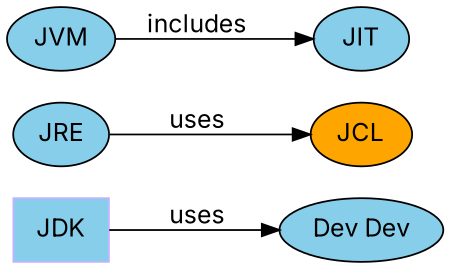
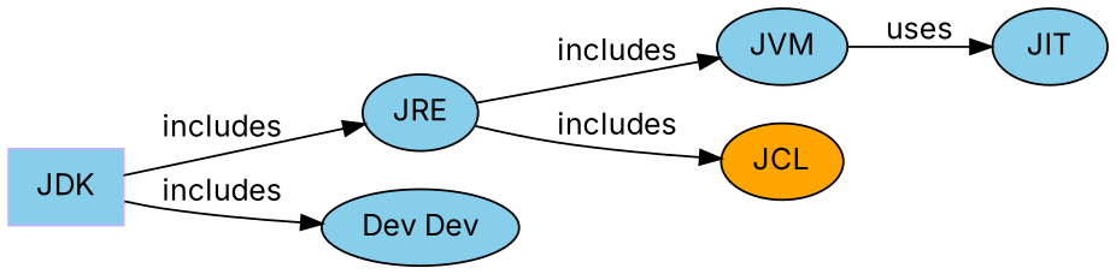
  digraph {
    fontname=Inter
    rankdir=LR
    node [fillcolor=skyblue fontname=Inter style=filled]
    edge [fontname=Inter]
    JDK [color=".7 .3 1.0" shape=box]
    JRE
    n3 [label="Dev Dev"]
    JVM
    JCL [fillcolor=orange]
    JIT
-   JDK -> n3 [label=uses]
-   JRE -> JCL [label=uses]
-   JVM -> JIT [label=includes]
+   JDK -> JRE [label=includes]
+   JDK -> n3 [label=includes]
+   JRE -> JVM [label=includes]
+   JRE -> JCL [label=includes]
+   JVM -> JIT [label=uses]
  }
